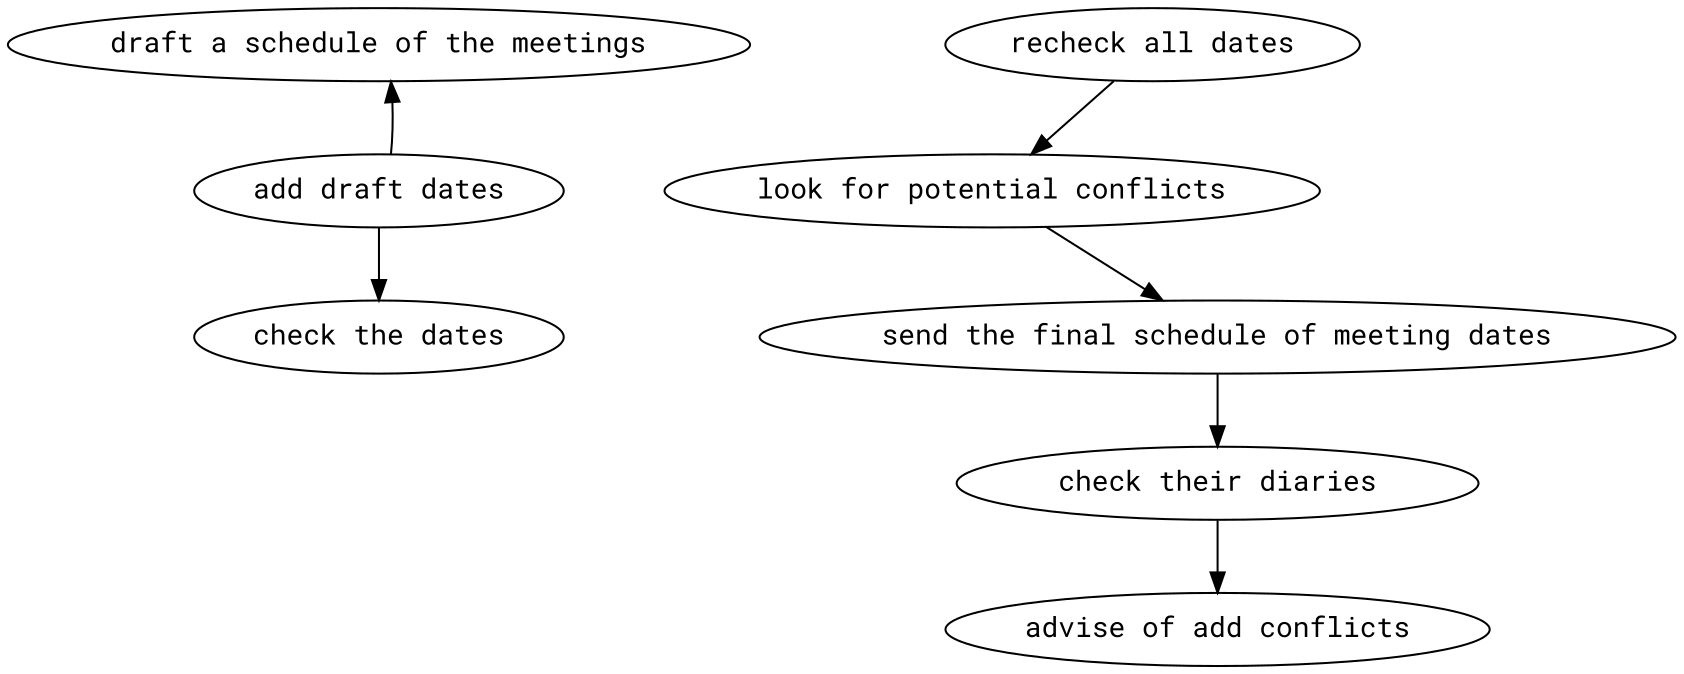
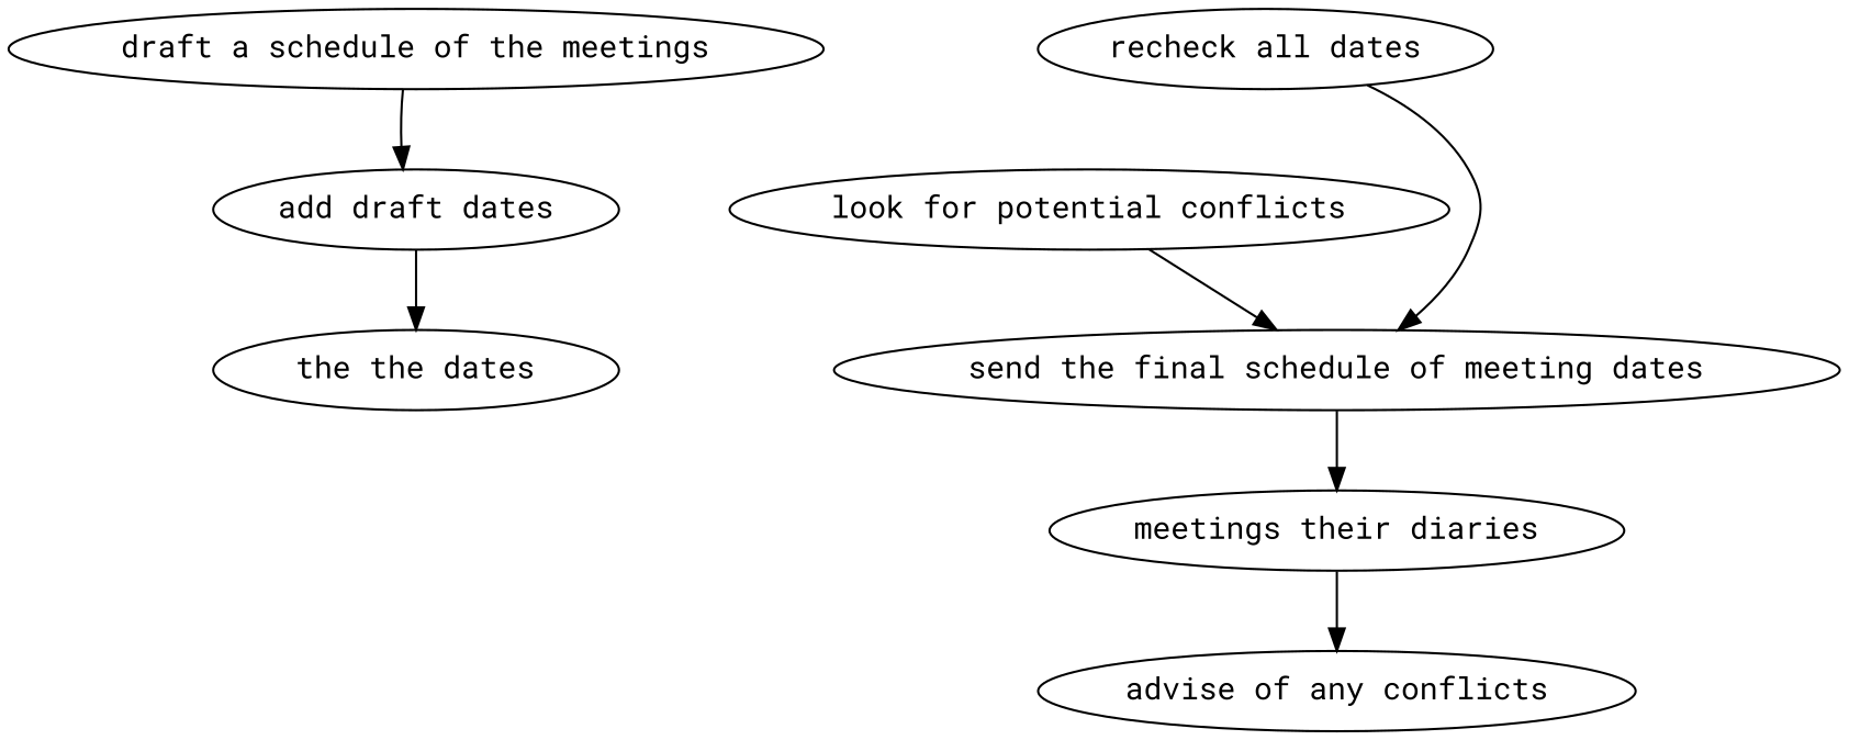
  strict digraph {
    fontname="Roboto Mono"
    node [fontname="Roboto Mono"]
    edge [attrs="{'type': 'flow', 'label': 'flow'}" fontname="Roboto Mono"]
    "draft a schedule of the meetings" [attrs="{'type': 'Activity', 'label': 'draft a schedule of the meetings'}"]
    "add draft dates" [attrs="{'type': 'Activity', 'label': 'add draft dates'}"]
-   "check the dates" [attrs="{'type': 'Activity', 'label': 'check the dates'}"]
+   "check the dates" [attrs="{'type': 'Activity', 'label': 'check the dates'}" label="the the dates"]
    "recheck all dates" [attrs="{'type': 'Activity', 'label': 'recheck all dates'}"]
    "look for potential conflicts" [attrs="{'type': 'Activity', 'label': 'look for potential conflicts'}"]
    "send the final schedule of meeting dates" [attrs="{'type': 'Activity', 'label': 'send the final schedule of meeting dates'}"]
-   "check their diaries" [attrs="{'type': 'Activity', 'label': 'check their diaries'}"]
-   "advise of any conflicts" [attrs="{'type': 'Activity', 'label': 'advise of any conflicts'}" label="advise of add conflicts"]
-   "add draft dates" -> "draft a schedule of the meetings"
+   "check their diaries" [attrs="{'type': 'Activity', 'label': 'check their diaries'}" label="meetings their diaries"]
+   "advise of any conflicts" [attrs="{'type': 'Activity', 'label': 'advise of any conflicts'}"]
+   "draft a schedule of the meetings" -> "add draft dates"
    "add draft dates" -> "check the dates"
-   "recheck all dates" -> "look for potential conflicts"
+   "recheck all dates" -> "send the final schedule of meeting dates"
    "look for potential conflicts" -> "send the final schedule of meeting dates"
    "send the final schedule of meeting dates" -> "check their diaries"
    "check their diaries" -> "advise of any conflicts"
  }
